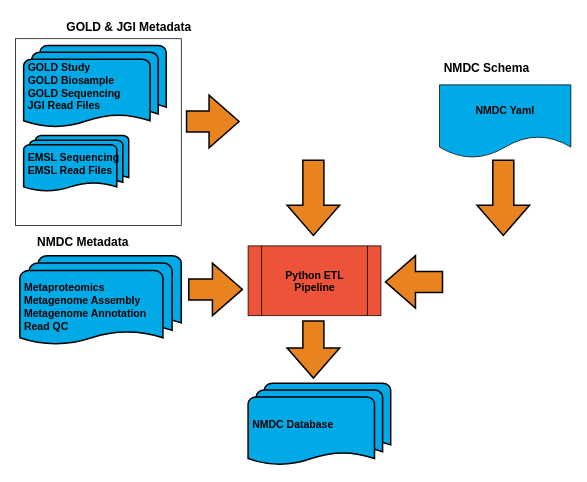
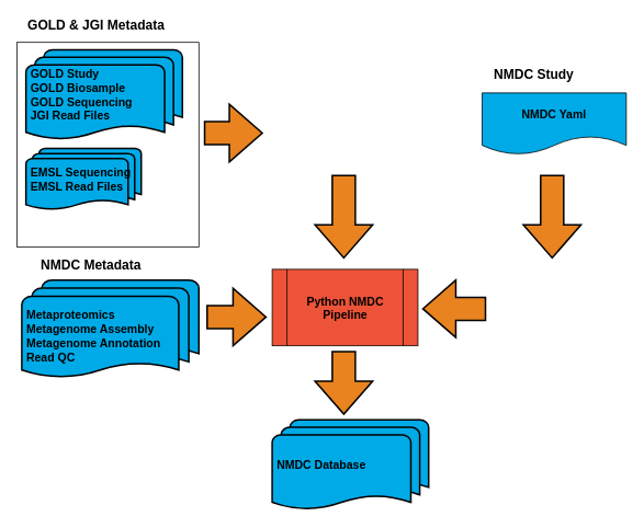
  <mxCell id="0" />
  <mxCell id="1" parent="0" />
  <mxCell id="2" value="" style="rounded=0;whiteSpace=wrap;html=1;" vertex="1" parent="1"><mxGeometry x="20" y="51" width="221" height="249" as="geometry" /></mxCell>
  <mxCell id="3" value="&lt;span style=&quot;font-size: 14px&quot;&gt;&lt;b&gt;&lt;br&gt;&amp;nbsp;Metaproteomics&lt;br&gt;&amp;nbsp;Metagenome Assembly&lt;br&gt;&lt;div&gt;&lt;b&gt;&amp;nbsp;Metagenome Annotation&lt;/b&gt;&lt;/div&gt;&amp;nbsp;Read QC&lt;/b&gt;&lt;/span&gt;" style="strokeWidth=2;html=1;shape=mxgraph.flowchart.multi-document;whiteSpace=wrap;align=left;fillColor=#00AAE7;" vertex="1" parent="1"><mxGeometry x="26" y="340" width="215" height="120" as="geometry" /></mxCell>
  <mxCell id="4" value="&lt;font style=&quot;font-size: 14px&quot;&gt;&lt;b&gt;&amp;nbsp;GOLD Study&lt;br&gt;&amp;nbsp;GOLD Biosample&lt;br&gt;&amp;nbsp;GOLD Sequencing&lt;br&gt;&amp;nbsp;JGI Read Files&lt;br&gt;&lt;/b&gt;&lt;/font&gt;" style="strokeWidth=2;html=1;shape=mxgraph.flowchart.multi-document;whiteSpace=wrap;align=left;fillColor=#00AAE7;" vertex="1" parent="1"><mxGeometry x="31" y="60" width="190" height="110" as="geometry" /></mxCell>
  <mxCell id="5" value="&lt;span style=&quot;font-size: 14px&quot;&gt;&lt;b&gt;&amp;nbsp;EMSL Sequencing&lt;br&gt;&amp;nbsp;EMSL Read Files&lt;br&gt;&lt;/b&gt;&lt;/span&gt;" style="strokeWidth=2;html=1;shape=mxgraph.flowchart.multi-document;whiteSpace=wrap;align=left;fillColor=#00AAE7;" vertex="1" parent="1"><mxGeometry x="31" y="180" width="140" height="75" as="geometry" /></mxCell>
  <mxCell id="6" value="&lt;span style=&quot;font-size: 14px&quot;&gt;&lt;b&gt;&amp;nbsp;NMDC Database&lt;/b&gt;&lt;/span&gt;" style="strokeWidth=2;html=1;shape=mxgraph.flowchart.multi-document;whiteSpace=wrap;align=left;fillColor=#00AAE7;" vertex="1" parent="1"><mxGeometry x="330" y="510" width="190" height="110" as="geometry" /></mxCell>
- <mxCell id="7" value="&lt;font style=&quot;font-size: 14px&quot;&gt;&lt;b&gt;Python ETL&lt;br&gt;Pipeline&lt;br&gt;&lt;/b&gt;&lt;/font&gt;" style="shape=process;whiteSpace=wrap;html=1;backgroundOutline=1;fillColor=#ED5338;" vertex="1" parent="1"><mxGeometry x="330" y="327" width="177" height="93" as="geometry" /></mxCell>
+ <mxCell id="7" value="&lt;font style=&quot;font-size: 14px&quot;&gt;&lt;b&gt;Python NMDC&lt;br&gt;Pipeline&lt;br&gt;&lt;/b&gt;&lt;/font&gt;" style="shape=process;whiteSpace=wrap;html=1;backgroundOutline=1;fillColor=#ED5338;" vertex="1" parent="1"><mxGeometry x="330" y="327" width="177" height="93" as="geometry" /></mxCell>
  <mxCell id="8" value="&lt;font size=&quot;1&quot;&gt;&lt;b style=&quot;font-size: 16px&quot;&gt;NMDC Metadata&amp;nbsp;&lt;/b&gt;&lt;/font&gt;" style="text;html=1;strokeColor=none;fillColor=none;align=center;verticalAlign=middle;whiteSpace=wrap;rounded=0;" vertex="1" parent="1"><mxGeometry x="45" y="312" width="135" height="20" as="geometry" /></mxCell>
- <mxCell id="9" value="&lt;font size=&quot;1&quot;&gt;&lt;b style=&quot;font-size: 16px&quot;&gt;GOLD &amp;amp; JGI Metadata&lt;/b&gt;&lt;/font&gt;" style="text;html=1;strokeColor=none;fillColor=none;align=center;verticalAlign=middle;whiteSpace=wrap;rounded=0;" vertex="1" parent="1"><mxGeometry x="79" y="25" width="185" height="20" as="geometry" /></mxCell>
+ <mxCell id="9" value="&lt;font size=&quot;1&quot;&gt;&lt;b style=&quot;font-size: 16px&quot;&gt;GOLD &amp;amp; JGI Metadata&lt;/b&gt;&lt;/font&gt;" style="text;html=1;strokeColor=none;fillColor=none;align=center;verticalAlign=middle;whiteSpace=wrap;rounded=0;" vertex="1" parent="1"><mxGeometry x="24" y="20" width="185" height="20" as="geometry" /></mxCell>
  <mxCell id="10" value="" style="verticalLabelPosition=bottom;verticalAlign=top;html=1;strokeWidth=2;shape=mxgraph.arrows2.arrow;dy=0.6;dx=40;notch=0;fillColor=#E88320;" vertex="1" parent="1"><mxGeometry x="248" y="126.25" width="70" height="70" as="geometry" /></mxCell>
  <mxCell id="11" value="" style="verticalLabelPosition=bottom;verticalAlign=top;html=1;strokeWidth=2;shape=mxgraph.arrows2.arrow;dy=0.6;dx=40;notch=0;fillColor=#E88320;" vertex="1" parent="1"><mxGeometry x="251" y="350" width="71.5" height="70" as="geometry" /></mxCell>
  <mxCell id="12" value="" style="verticalLabelPosition=bottom;verticalAlign=top;html=1;strokeWidth=2;shape=mxgraph.arrows2.arrow;dy=0.6;dx=40;notch=0;rotation=90;fillColor=#E88320;" vertex="1" parent="1"><mxGeometry x="367" y="228" width="100" height="70" as="geometry" /></mxCell>
  <mxCell id="13" value="" style="verticalLabelPosition=bottom;verticalAlign=top;html=1;strokeWidth=2;shape=mxgraph.arrows2.arrow;dy=0.6;dx=40;notch=0;rotation=90;fillColor=#E88320;" vertex="1" parent="1"><mxGeometry x="379" y="430" width="76" height="70" as="geometry" /></mxCell>
  <mxCell id="14" value="" style="verticalLabelPosition=bottom;verticalAlign=top;html=1;strokeWidth=2;shape=mxgraph.arrows2.arrow;dy=0.6;dx=40;notch=0;rotation=-180;fillColor=#E88320;" vertex="1" parent="1"><mxGeometry x="513" y="340" width="76" height="70" as="geometry" /></mxCell>
- <mxCell id="15" value="&lt;font style=&quot;font-size: 14px&quot;&gt;&lt;b&gt;NMDC Yaml&lt;/b&gt;&lt;/font&gt;" style="shape=document;whiteSpace=wrap;html=1;boundedLbl=1;fillColor=#00AAE7;" vertex="1" parent="1"><mxGeometry x="585" y="112.5" width="175" height="97.5" as="geometry" /></mxCell>
+ <mxCell id="15" value="&lt;font style=&quot;font-size: 14px&quot;&gt;&lt;b&gt;NMDC Yaml&lt;/b&gt;&lt;/font&gt;" style="shape=document;whiteSpace=wrap;html=1;boundedLbl=1;fillColor=#00AAE7;" vertex="1" parent="1"><mxGeometry x="585" y="112.5" width="175" height="75" as="geometry" /></mxCell>
  <mxCell id="16" value="" style="verticalLabelPosition=bottom;verticalAlign=top;html=1;strokeWidth=2;shape=mxgraph.arrows2.arrow;dy=0.6;dx=40;notch=0;rotation=90;fillColor=#E88320;" vertex="1" parent="1"><mxGeometry x="620" y="228" width="100" height="70" as="geometry" /></mxCell>
- <mxCell id="17" value="&lt;font size=&quot;1&quot;&gt;&lt;b style=&quot;font-size: 16px&quot;&gt;NMDC Schema&lt;/b&gt;&lt;/font&gt;" style="text;html=1;strokeColor=none;fillColor=none;align=center;verticalAlign=middle;whiteSpace=wrap;rounded=0;" vertex="1" parent="1"><mxGeometry x="585" y="80" width="126" height="20" as="geometry" /></mxCell>
+ <mxCell id="17" value="&lt;font size=&quot;1&quot;&gt;&lt;b style=&quot;font-size: 16px&quot;&gt;NMDC Study&lt;/b&gt;&lt;/font&gt;" style="text;html=1;strokeColor=none;fillColor=none;align=center;verticalAlign=middle;whiteSpace=wrap;rounded=0;" vertex="1" parent="1"><mxGeometry x="585" y="80" width="126" height="20" as="geometry" /></mxCell>
